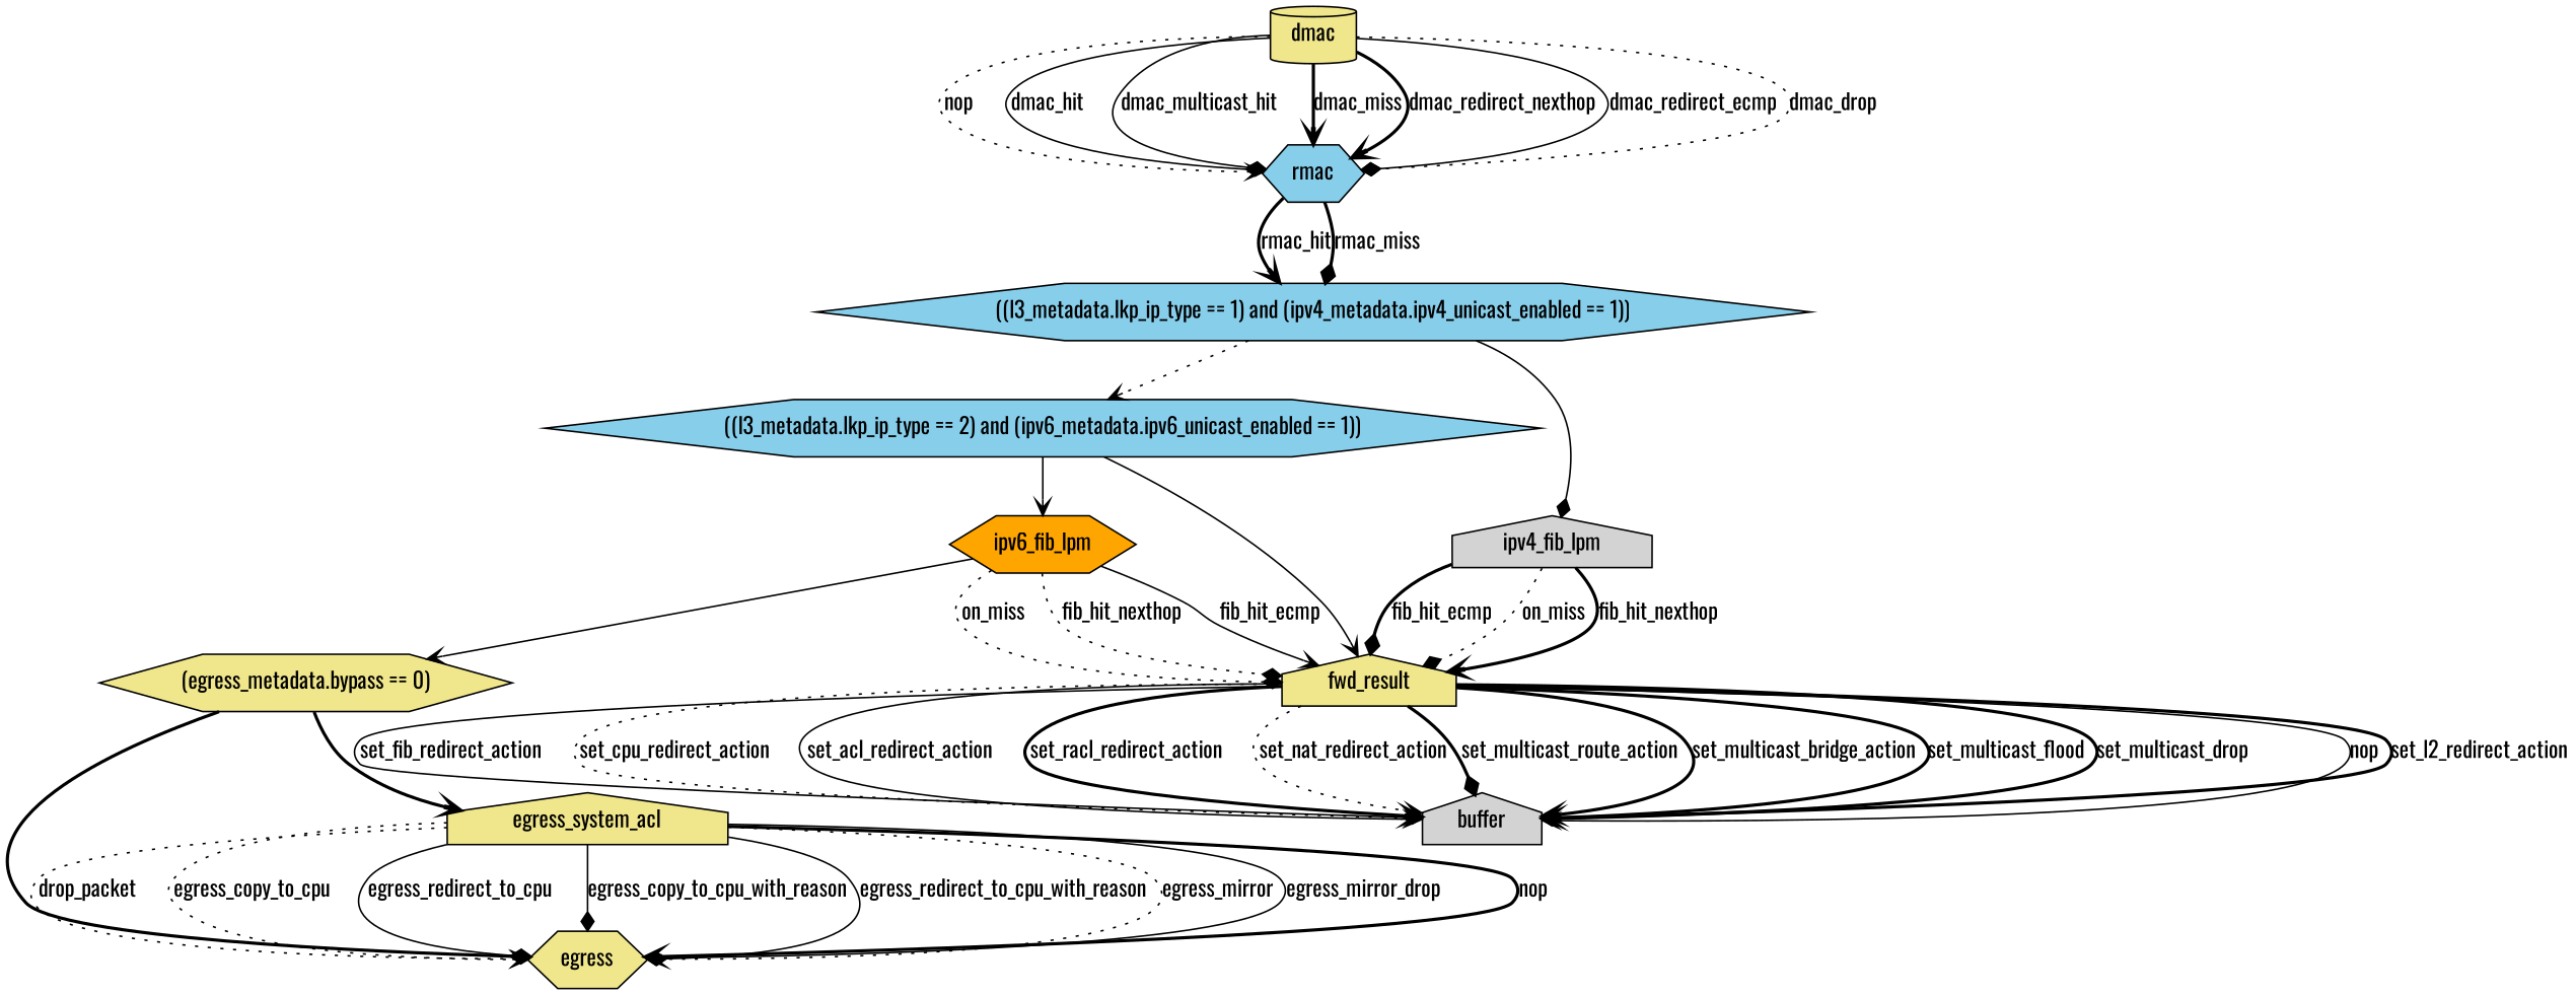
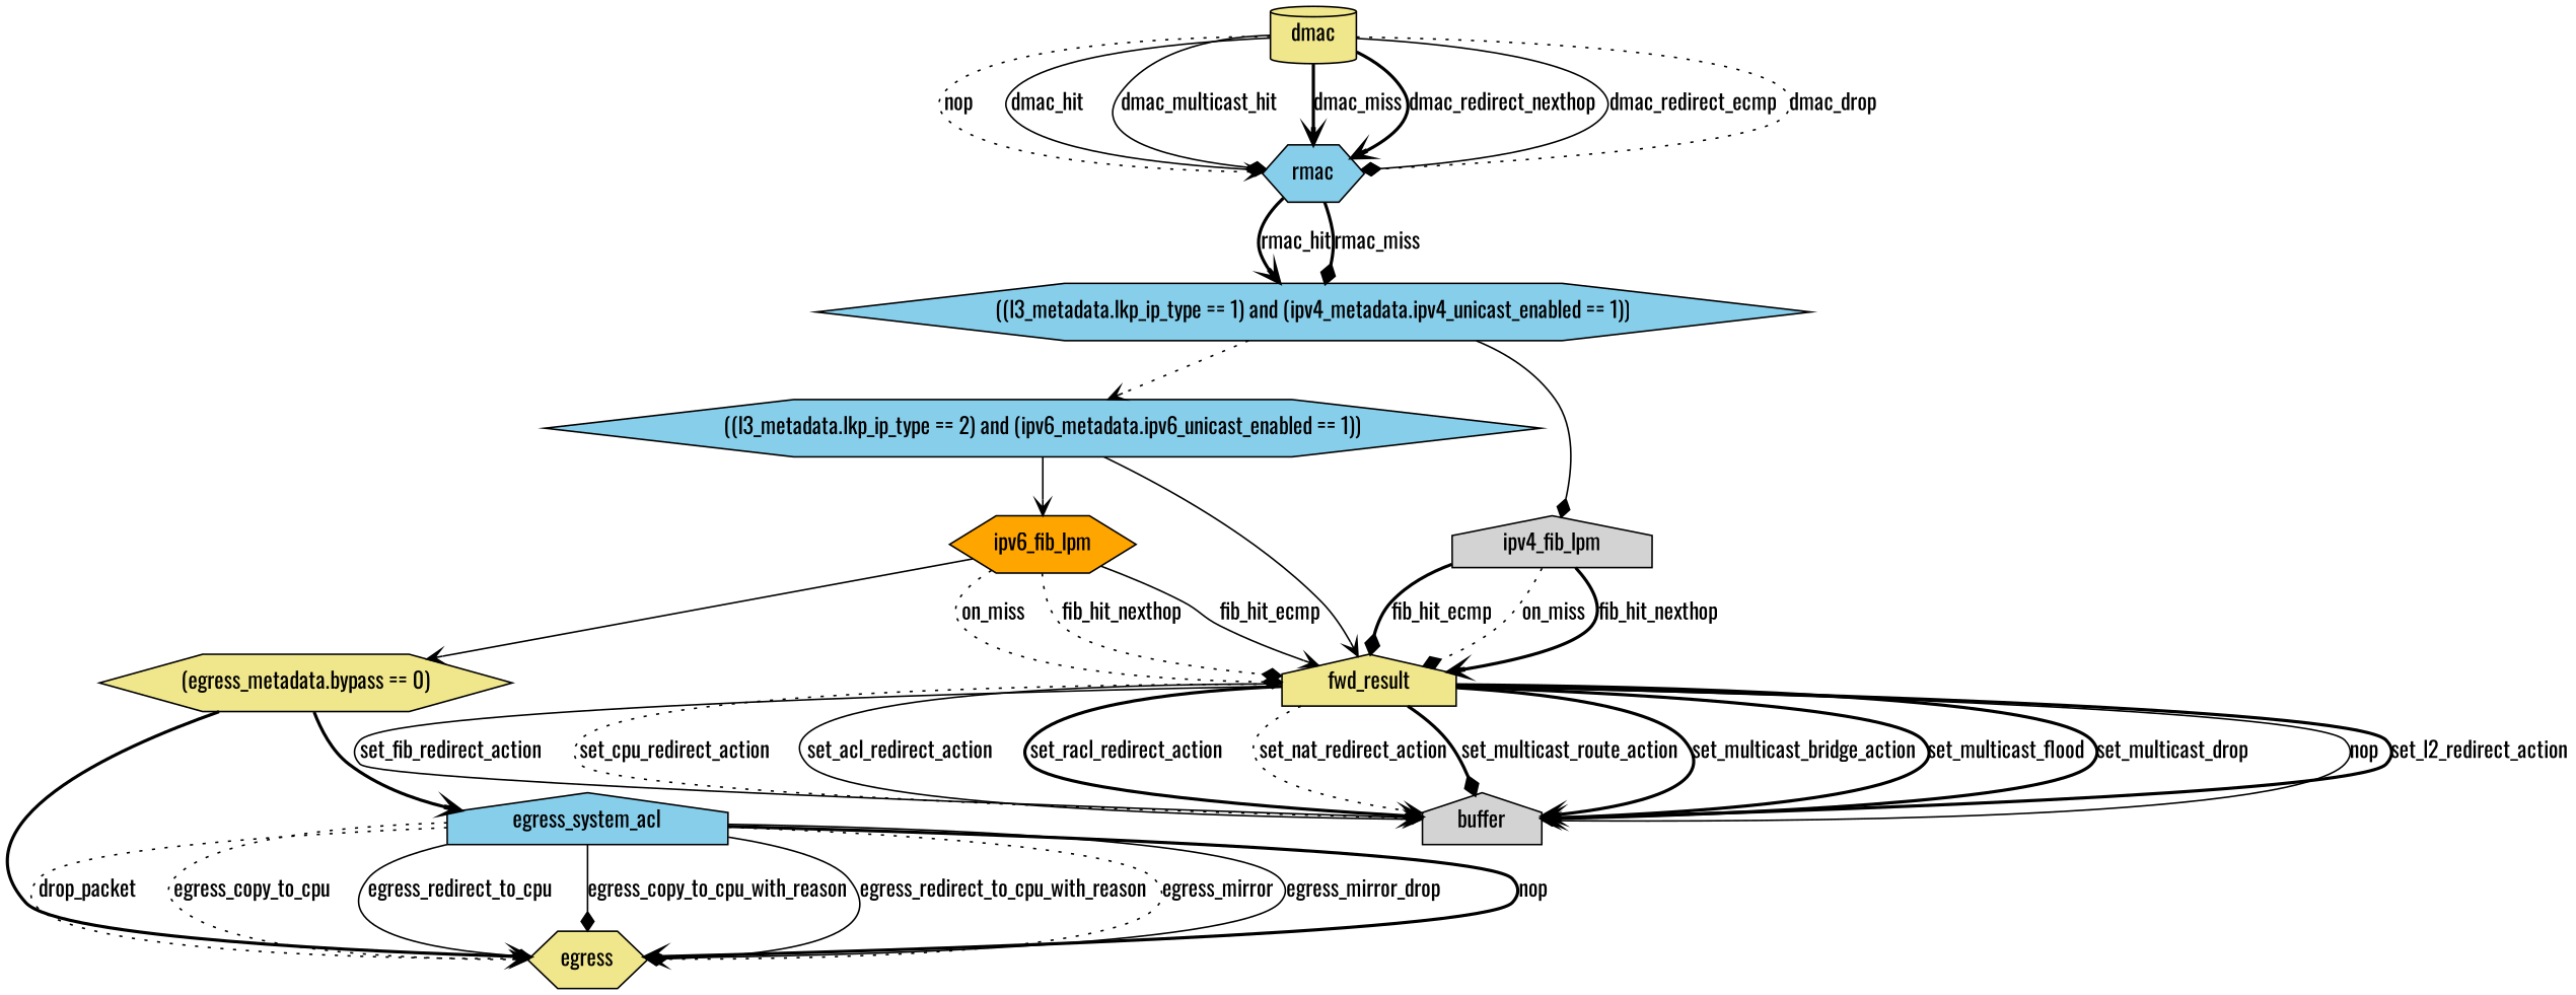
  digraph {
    fontname=Oswald
    node [fillcolor=khaki fontname=Oswald shape=hexagon style=filled]
    edge [arrowhead=vee fontname=Oswald style=bold]
    buffer [fillcolor=lightgrey shape=house]
    n2 [label="(egress_metadata.bypass == 0)"]
    egress
-   egress_system_acl [shape=house]
+   egress_system_acl [fillcolor=skyblue shape=house]
    dmac [shape=cylinder]
    rmac [fillcolor=skyblue]
    n7 [fillcolor=skyblue label="((l3_metadata.lkp_ip_type == 1) and (ipv4_metadata.ipv4_unicast_enabled == 1))"]
    n8 [fillcolor=skyblue label="((l3_metadata.lkp_ip_type == 2) and (ipv6_metadata.ipv6_unicast_enabled == 1))"]
    ipv4_fib_lpm [fillcolor=lightgrey shape=house]
    fwd_result [shape=house]
    ipv6_fib_lpm [fillcolor=orange]
-   n2 -> egress [arrowhead=diamond]
+   n2 -> egress
    n2 -> egress_system_acl
    egress_system_acl -> egress [label=nop]
    egress_system_acl -> egress [label=drop_packet style=dotted]
    egress_system_acl -> egress [label=egress_copy_to_cpu style=dotted]
    egress_system_acl -> egress [arrowhead=diamond label=egress_redirect_to_cpu style=solid]
    egress_system_acl -> egress [arrowhead=diamond label=egress_copy_to_cpu_with_reason style=solid]
    egress_system_acl -> egress [arrowhead=diamond label=egress_redirect_to_cpu_with_reason style=solid]
    egress_system_acl -> egress [arrowhead=diamond label=egress_mirror style=dotted]
    egress_system_acl -> egress [arrowhead=diamond label=egress_mirror_drop style=solid]
    dmac -> rmac [label=nop style=dotted]
    dmac -> rmac [arrowhead=diamond label=dmac_hit style=solid]
    dmac -> rmac [arrowhead=diamond label=dmac_multicast_hit style=solid]
    dmac -> rmac [label=dmac_miss]
    dmac -> rmac [label=dmac_redirect_nexthop]
    dmac -> rmac [arrowhead=diamond label=dmac_redirect_ecmp style=solid]
    dmac -> rmac [arrowhead=diamond label=dmac_drop style=dotted]
    rmac -> n7 [label=rmac_hit]
    rmac -> n7 [arrowhead=diamond label=rmac_miss]
    n7 -> n8 [style=dotted]
    n7 -> ipv4_fib_lpm [arrowhead=diamond style=solid]
    n8 -> fwd_result [style=solid]
    n8 -> ipv6_fib_lpm [style=solid]
    ipv4_fib_lpm -> fwd_result [arrowhead=diamond label=on_miss style=dotted]
    ipv4_fib_lpm -> fwd_result [label=fib_hit_nexthop]
    ipv4_fib_lpm -> fwd_result [arrowhead=diamond label=fib_hit_ecmp]
    fwd_result -> buffer [label=nop style=solid]
    fwd_result -> buffer [label=set_l2_redirect_action]
    fwd_result -> buffer [arrowhead=diamond label=set_fib_redirect_action style=solid]
    fwd_result -> buffer [label=set_cpu_redirect_action style=dotted]
    fwd_result -> buffer [label=set_acl_redirect_action style=solid]
    fwd_result -> buffer [label=set_racl_redirect_action]
    fwd_result -> buffer [label=set_nat_redirect_action style=dotted]
    fwd_result -> buffer [arrowhead=diamond label=set_multicast_route_action]
    fwd_result -> buffer [label=set_multicast_bridge_action]
    fwd_result -> buffer [arrowhead=diamond label=set_multicast_flood]
    fwd_result -> buffer [arrowhead=diamond label=set_multicast_drop]
    ipv6_fib_lpm -> n2 [style=solid]
    ipv6_fib_lpm -> fwd_result [arrowhead=diamond label=on_miss style=dotted]
    ipv6_fib_lpm -> fwd_result [arrowhead=diamond label=fib_hit_nexthop style=dotted]
    ipv6_fib_lpm -> fwd_result [label=fib_hit_ecmp style=solid]
  }
